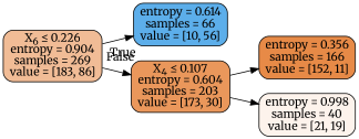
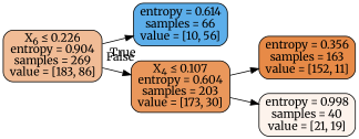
  digraph {
    rankdir=LR
    fontname=Merriweather
    node [color=black fontname=Merriweather shape=box style="filled, rounded"]
    edge [fontname=Merriweather]
    n1 [fillcolor="#f1bc96" label=<X<SUB>6</SUB> &le; 0.226<br/>entropy = 0.904<br/>samples = 269<br/>value = [183, 86]>]
    n2 [fillcolor="#5caeea" label=<entropy = 0.614<br/>samples = 66<br/>value = [10, 56]>]
    n3 [fillcolor="#ea975b" label=<X<SUB>4</SUB> &le; 0.107<br/>entropy = 0.604<br/>samples = 203<br/>value = [173, 30]>]
-   n4 [fillcolor="#e78a47" label=<entropy = 0.356<br/>samples = 166<br/>value = [152, 11]>]
+   n4 [fillcolor="#e78a47" label=<entropy = 0.356<br/>samples = 163<br/>value = [152, 11]>]
    n5 [fillcolor="#fdf3ec" label=<entropy = 0.998<br/>samples = 40<br/>value = [21, 19]>]
    n1 -> n2 [headlabel=True labelangle=45 labeldistance=2.5]
    n1 -> n3 [headlabel=False labelangle=-45 labeldistance=2.5]
    n3 -> n4
    n3 -> n5
  }
